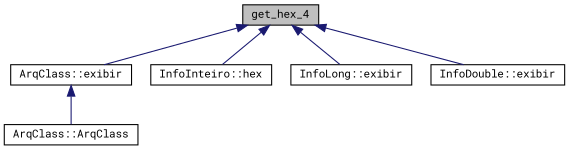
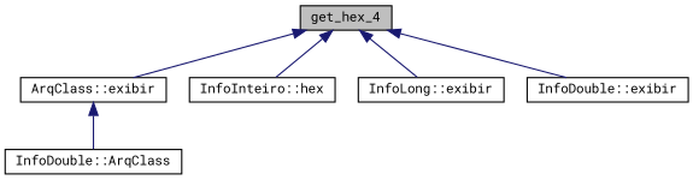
  digraph {
    fontname="Roboto Mono"
    rankdir=TB
    node [color=black fillcolor=white fontname="Roboto Mono" fontsize=10 shape=record style=filled]
    edge [color=midnightblue dir=back fontname="Roboto Mono" fontsize=10 labelfontname=Helvetica labelfontsize=10 style=solid]
    n1 [fillcolor=grey75 fontcolor=black height=0.2 label=get_hex_4 width=0.4]
    n2 [height=0.2 label="ArqClass::exibir" width=0.4]
    n3 [height=0.2 label="InfoInteiro::hex" width=0.4]
    n4 [height=0.2 label="InfoLong::exibir" width=0.4]
    n5 [height=0.2 label="InfoDouble::exibir" width=0.4]
-   n6 [height=0.2 label="ArqClass::ArqClass" width=0.4]
+   n6 [height=0.2 label="InfoDouble::ArqClass" width=0.4]
    n1 -> n2
    n1 -> n3
    n1 -> n4
    n1 -> n5
    n2 -> n6
  }
